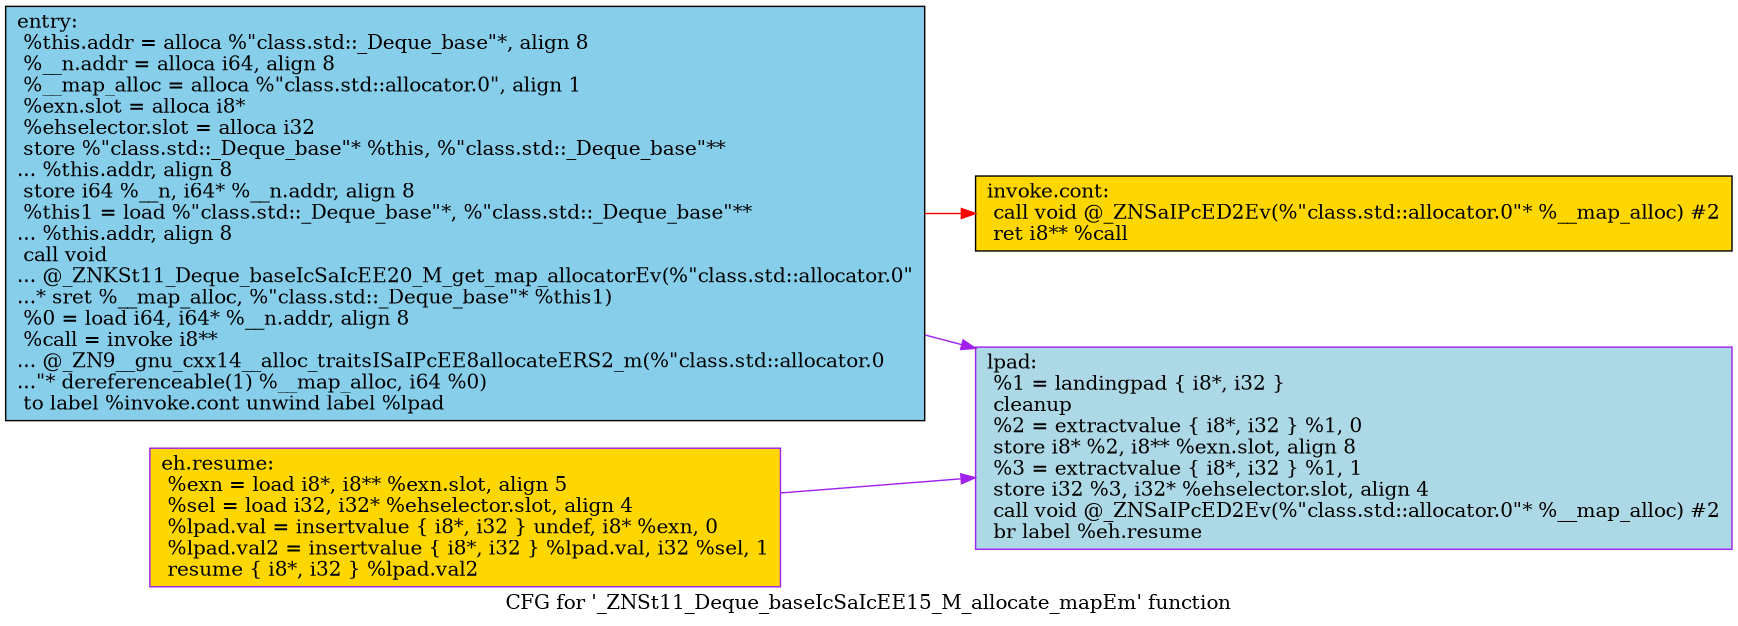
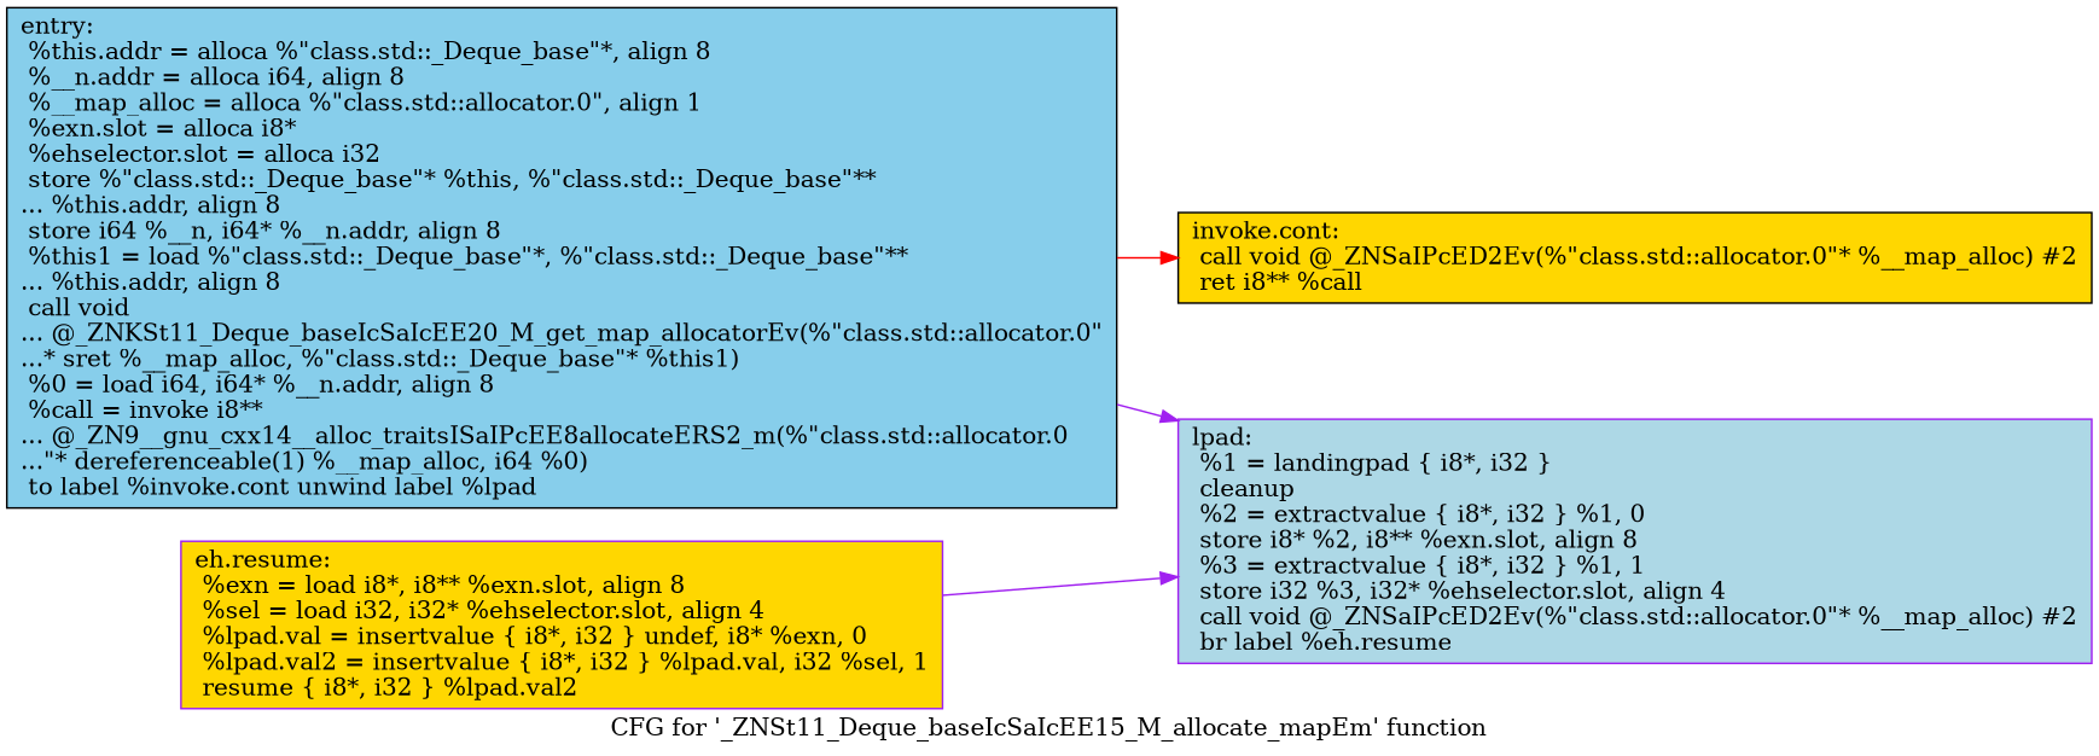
  digraph {
    label="CFG for '_ZNSt11_Deque_baseIcSaIcEE15_M_allocate_mapEm' function"
    rankdir=LR
    node [color=black fillcolor=gold shape=record style=filled]
    edge [color=purple]
    n1 [fillcolor=skyblue label="{entry:\l  %this.addr = alloca %\"class.std::_Deque_base\"*, align 8\l  %__n.addr = alloca i64, align 8\l  %__map_alloc = alloca %\"class.std::allocator.0\", align 1\l  %exn.slot = alloca i8*\l  %ehselector.slot = alloca i32\l  store %\"class.std::_Deque_base\"* %this, %\"class.std::_Deque_base\"**\l... %this.addr, align 8\l  store i64 %__n, i64* %__n.addr, align 8\l  %this1 = load %\"class.std::_Deque_base\"*, %\"class.std::_Deque_base\"**\l... %this.addr, align 8\l  call void\l... @_ZNKSt11_Deque_baseIcSaIcEE20_M_get_map_allocatorEv(%\"class.std::allocator.0\"\l...* sret %__map_alloc, %\"class.std::_Deque_base\"* %this1)\l  %0 = load i64, i64* %__n.addr, align 8\l  %call = invoke i8**\l... @_ZN9__gnu_cxx14__alloc_traitsISaIPcEE8allocateERS2_m(%\"class.std::allocator.0\l...\"* dereferenceable(1) %__map_alloc, i64 %0)\l          to label %invoke.cont unwind label %lpad\l}"]
    n2 [label="{invoke.cont:                                      \l  call void @_ZNSaIPcED2Ev(%\"class.std::allocator.0\"* %__map_alloc) #2\l  ret i8** %call\l}"]
    n3 [color=purple fillcolor=lightblue label="{lpad:                                             \l  %1 = landingpad \{ i8*, i32 \}\l          cleanup\l  %2 = extractvalue \{ i8*, i32 \} %1, 0\l  store i8* %2, i8** %exn.slot, align 8\l  %3 = extractvalue \{ i8*, i32 \} %1, 1\l  store i32 %3, i32* %ehselector.slot, align 4\l  call void @_ZNSaIPcED2Ev(%\"class.std::allocator.0\"* %__map_alloc) #2\l  br label %eh.resume\l}"]
-   n4 [color=purple label="{eh.resume:                                        \l  %exn = load i8*, i8** %exn.slot, align 5\l  %sel = load i32, i32* %ehselector.slot, align 4\l  %lpad.val = insertvalue \{ i8*, i32 \} undef, i8* %exn, 0\l  %lpad.val2 = insertvalue \{ i8*, i32 \} %lpad.val, i32 %sel, 1\l  resume \{ i8*, i32 \} %lpad.val2\l}"]
+   n4 [color=purple label="{eh.resume:                                        \l  %exn = load i8*, i8** %exn.slot, align 8\l  %sel = load i32, i32* %ehselector.slot, align 4\l  %lpad.val = insertvalue \{ i8*, i32 \} undef, i8* %exn, 0\l  %lpad.val2 = insertvalue \{ i8*, i32 \} %lpad.val, i32 %sel, 1\l  resume \{ i8*, i32 \} %lpad.val2\l}"]
    n1 -> n2 [color=red]
    n1 -> n3
    n4 -> n3
  }
